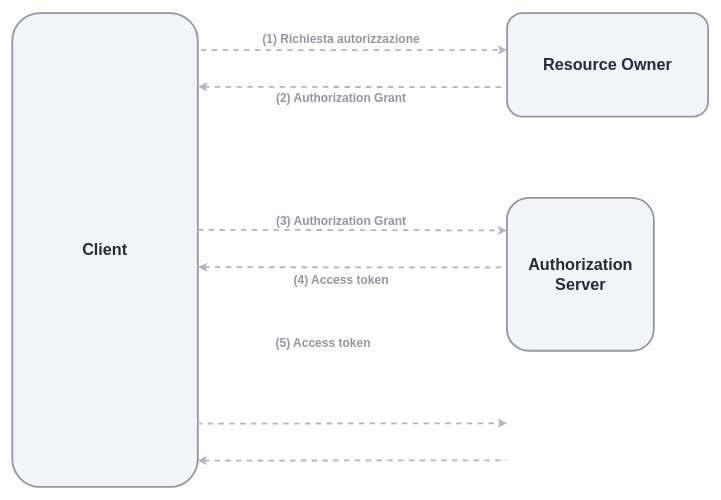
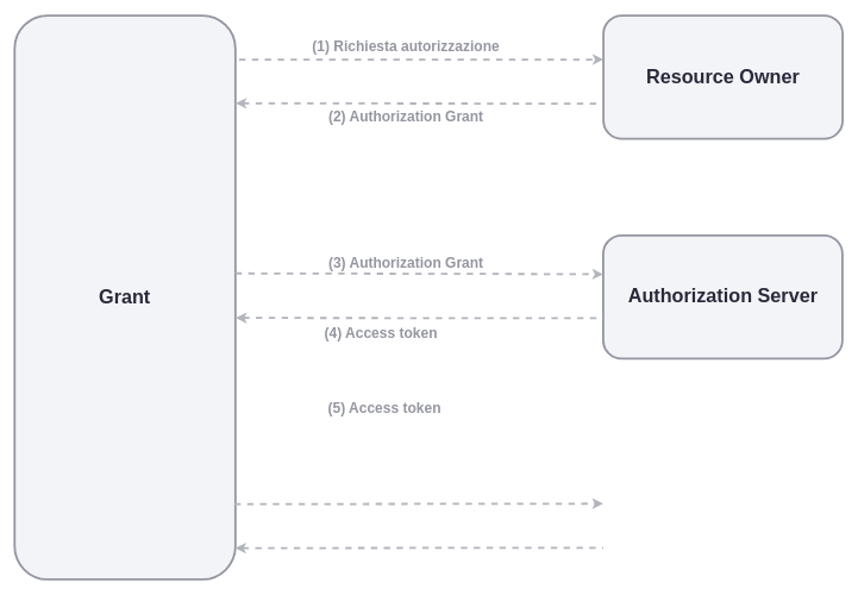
  <mxCell id="0" />
  <mxCell id="1" parent="0" />
  <mxCell id="2" value="" style="group" vertex="1" connectable="0" parent="1"><mxGeometry x="20" y="21" width="1160" height="790" as="geometry" /></mxCell>
- <mxCell id="3" value="&lt;font style=&quot;font-size: 27px&quot; face=&quot;Helvetica&quot;&gt;&lt;b&gt;&lt;font style=&quot;font-size: 27px&quot;&gt;Client&lt;/font&gt;&lt;/b&gt;&lt;/font&gt;" style="rounded=1;whiteSpace=wrap;html=1;fillColor=#f3f4f8;strokeColor=#9496a1;fontColor=#282a3a;strokeWidth=3;" vertex="1" parent="2"><mxGeometry width="309.333" height="790.0" as="geometry" /></mxCell>
+ <mxCell id="3" value="&lt;font style=&quot;font-size: 27px&quot; face=&quot;Helvetica&quot;&gt;&lt;b&gt;&lt;font style=&quot;font-size: 27px&quot;&gt;Grant&lt;/font&gt;&lt;/b&gt;&lt;/font&gt;" style="rounded=1;whiteSpace=wrap;html=1;fillColor=#f3f4f8;strokeColor=#9496a1;fontColor=#282a3a;strokeWidth=3;" vertex="1" parent="2"><mxGeometry width="309.333" height="790.0" as="geometry" /></mxCell>
  <mxCell id="4" value="&lt;font style=&quot;font-size: 27px&quot;&gt;&lt;b&gt;&lt;font style=&quot;font-size: 27px&quot;&gt;&lt;font style=&quot;font-size: 27px&quot;&gt;Resource&lt;/font&gt; Owner&lt;/font&gt;&lt;/b&gt;&lt;/font&gt;" style="rounded=1;whiteSpace=wrap;html=1;fillColor=#f3f4f8;strokeColor=#9496a1;fontColor=#282a3a;strokeWidth=3;" vertex="1" parent="2"><mxGeometry x="824.889" y="-0.003" width="335.111" height="172.812" as="geometry" /></mxCell>
- <mxCell id="5" value="&lt;font style=&quot;font-size: 27px&quot;&gt;&lt;b&gt;&lt;font style=&quot;font-size: 27px&quot;&gt;Authorization Server&lt;/font&gt;&lt;/b&gt;&lt;/font&gt;" style="rounded=1;whiteSpace=wrap;html=1;fillColor=#f3f4f8;strokeColor=#9496a1;fontColor=#282a3a;strokeWidth=3;" vertex="1" parent="2"><mxGeometry x="824.579" y="308.004" width="245" height="255" as="geometry" /></mxCell>
+ <mxCell id="5" value="&lt;font style=&quot;font-size: 27px&quot;&gt;&lt;b&gt;&lt;font style=&quot;font-size: 27px&quot;&gt;Authorization Server&lt;/font&gt;&lt;/b&gt;&lt;/font&gt;" style="rounded=1;whiteSpace=wrap;html=1;fillColor=#f3f4f8;strokeColor=#9496a1;fontColor=#282a3a;strokeWidth=3;" vertex="1" parent="2"><mxGeometry x="824.579" y="308.004" width="335.111" height="172.812" as="geometry" /></mxCell>
  <mxCell id="6" value="" style="endArrow=classic;dashed=1;html=1;entryX=0;entryY=0.357;entryDx=0;entryDy=0;endFill=1;entryPerimeter=0;strokeColor=#B3B5BD;strokeWidth=3;" edge="1" parent="2" target="4"><mxGeometry y="-24.69" width="76.378" height="73.148" as="geometry"><mxPoint x="314.489" y="61.716" as="sourcePoint" /><mxPoint x="696" y="740.622" as="targetPoint" /></mxGeometry></mxCell>
  <mxCell id="7" value="" style="endArrow=none;dashed=1;html=1;entryX=0;entryY=0.25;entryDx=0;entryDy=0;startArrow=classic;startFill=1;exitX=1.001;exitY=0.187;exitDx=0;exitDy=0;exitPerimeter=0;strokeColor=#B3B5BD;fontSize=20;strokeWidth=3;" edge="1" parent="2"><mxGeometry y="-24.69" width="76.378" height="73.148" as="geometry"><mxPoint x="309.643" y="123.04" as="sourcePoint" /><mxPoint x="824.889" y="123.435" as="targetPoint" /></mxGeometry></mxCell>
  <mxCell id="8" value="" style="endArrow=classic;dashed=1;html=1;entryX=0;entryY=0.25;entryDx=0;entryDy=0;endFill=1;exitX=1.001;exitY=0.458;exitDx=0;exitDy=0;exitPerimeter=0;strokeColor=#b3b5bd;strokeWidth=3;" edge="1" parent="2"><mxGeometry x="-0.31" y="-0.59" width="76.378" height="73.148" as="geometry"><mxPoint x="309.333" y="361.23" as="sourcePoint" /><mxPoint x="824.579" y="362.316" as="targetPoint" /></mxGeometry></mxCell>
  <mxCell id="9" value="" style="endArrow=none;dashed=1;html=1;entryX=0;entryY=0.25;entryDx=0;entryDy=0;startArrow=classic;startFill=1;exitX=1.003;exitY=0.537;exitDx=0;exitDy=0;exitPerimeter=0;strokeColor=#b3b5bd;strokeWidth=3;" edge="1" parent="2"><mxGeometry x="-0.31" y="-0.59" width="76.378" height="73.148" as="geometry"><mxPoint x="309.951" y="423.64" as="sourcePoint" /><mxPoint x="824.579" y="424.035" as="targetPoint" /></mxGeometry></mxCell>
  <mxCell id="10" value="" style="endArrow=classic;dashed=1;html=1;entryX=0;entryY=0.25;entryDx=0;entryDy=0;endFill=1;exitX=0.996;exitY=0.804;exitDx=0;exitDy=0;exitPerimeter=0;strokeColor=#b3b5bd;strokeWidth=3;" edge="1" parent="2"><mxGeometry x="-0.31" y="49.37" width="76.378" height="73.148" as="geometry"><mxPoint x="307.786" y="684.53" as="sourcePoint" /><mxPoint x="824.579" y="683.839" as="targetPoint" /></mxGeometry></mxCell>
  <mxCell id="11" value="" style="endArrow=none;dashed=1;html=1;entryX=0;entryY=0.25;entryDx=0;entryDy=0;startArrow=classic;startFill=1;exitX=1;exitY=0.882;exitDx=0;exitDy=0;exitPerimeter=0;strokeColor=#b3b5bd;strokeWidth=3;" edge="1" parent="2"><mxGeometry x="-0.31" y="49.37" width="76.378" height="73.148" as="geometry"><mxPoint x="309.023" y="746.15" as="sourcePoint" /><mxPoint x="824.579" y="745.557" as="targetPoint" /></mxGeometry></mxCell>
  <mxCell id="12" value="&lt;div style=&quot;font-size: 20px&quot; align=&quot;center&quot;&gt;&lt;font style=&quot;font-size: 20px&quot; color=&quot;#9496A1&quot;&gt;&lt;b&gt;&lt;font style=&quot;font-size: 20px&quot;&gt;(1) Richiesta autorizzazione&lt;/font&gt;&lt;/b&gt;&lt;br&gt;&lt;/font&gt;&lt;/div&gt;" style="text;html=1;align=center;verticalAlign=middle;resizable=0;points=[];autosize=1;strokeColor=none;fontColor=#282a3a;" vertex="1" parent="2"><mxGeometry x="407.897" y="33.311" width="280" height="20" as="geometry" /></mxCell>
  <mxCell id="13" value="&lt;div style=&quot;font-size: 20px;&quot; align=&quot;center&quot;&gt;&lt;font style=&quot;font-size: 20px;&quot; color=&quot;#9496A1&quot;&gt;&lt;b style=&quot;font-size: 20px;&quot;&gt;&lt;font style=&quot;font-size: 20px;&quot;&gt;(3) Authorization Grant&lt;/font&gt;&lt;/b&gt;&lt;br style=&quot;font-size: 20px;&quot;&gt;&lt;/font&gt;&lt;/div&gt;" style="text;html=1;align=center;verticalAlign=middle;resizable=0;points=[];autosize=1;strokeColor=none;fontColor=#282a3a;fontSize=20;" vertex="1" parent="2"><mxGeometry x="432.583" y="330.411" width="230" height="30" as="geometry" /></mxCell>
  <mxCell id="14" value="&lt;div style=&quot;font-size: 20px;&quot; align=&quot;center&quot;&gt;&lt;font style=&quot;font-size: 20px;&quot; color=&quot;#9496A1&quot;&gt;&lt;b style=&quot;font-size: 20px;&quot;&gt;&lt;font style=&quot;font-size: 20px;&quot;&gt;(5) Access token&lt;/font&gt;&lt;/b&gt;&lt;br style=&quot;font-size: 20px;&quot;&gt;&lt;/font&gt;&lt;/div&gt;" style="text;html=1;align=center;verticalAlign=middle;resizable=0;points=[];autosize=1;strokeColor=none;fontColor=#282a3a;fontSize=20;" vertex="1" parent="2"><mxGeometry x="432.581" y="535.372" width="170" height="30" as="geometry" /></mxCell>
  <mxCell id="15" value="&lt;font style=&quot;font-size: 20px;&quot;&gt;&lt;b style=&quot;font-size: 20px;&quot;&gt;&lt;font style=&quot;font-size: 20px;&quot; color=&quot;#9496A1&quot;&gt;(2) Authorization Grant&lt;/font&gt;&lt;br style=&quot;font-size: 20px;&quot;&gt;&lt;/b&gt;&lt;/font&gt;" style="text;html=1;align=center;verticalAlign=middle;resizable=0;points=[];autosize=1;strokeColor=none;fontColor=#282a3a;fontSize=20;" vertex="1" parent="2"><mxGeometry x="432.893" y="126.315" width="230" height="30" as="geometry" /></mxCell>
- <mxCell id="16" value="&lt;div style=&quot;font-size: 20px;&quot; align=&quot;center&quot;&gt;&lt;font style=&quot;font-size: 20px;&quot; color=&quot;#9496A1&quot;&gt;&lt;b style=&quot;font-size: 20px;&quot;&gt;&lt;font style=&quot;font-size: 20px;&quot;&gt;(4) Access token&lt;/font&gt;&lt;/b&gt;&lt;br style=&quot;font-size: 20px;&quot;&gt;&lt;/font&gt;&lt;/div&gt;" style="text;html=1;align=center;verticalAlign=middle;resizable=0;points=[];autosize=1;strokeColor=none;fontColor=#282a3a;fontSize=20;" vertex="1" parent="2"><mxGeometry x="462.581" y="430.406" width="170" height="30" as="geometry" /></mxCell>
+ <mxCell id="16" value="&lt;div style=&quot;font-size: 20px;&quot; align=&quot;center&quot;&gt;&lt;font style=&quot;font-size: 20px;&quot; color=&quot;#9496A1&quot;&gt;&lt;b style=&quot;font-size: 20px;&quot;&gt;&lt;font style=&quot;font-size: 20px;&quot;&gt;(4) Access token&lt;/font&gt;&lt;/b&gt;&lt;br style=&quot;font-size: 20px;&quot;&gt;&lt;/font&gt;&lt;/div&gt;" style="text;html=1;align=center;verticalAlign=middle;resizable=0;points=[];autosize=1;strokeColor=none;fontColor=#282a3a;fontSize=20;" vertex="1" parent="2"><mxGeometry x="427.581" y="430.406" width="170" height="30" as="geometry" /></mxCell>
